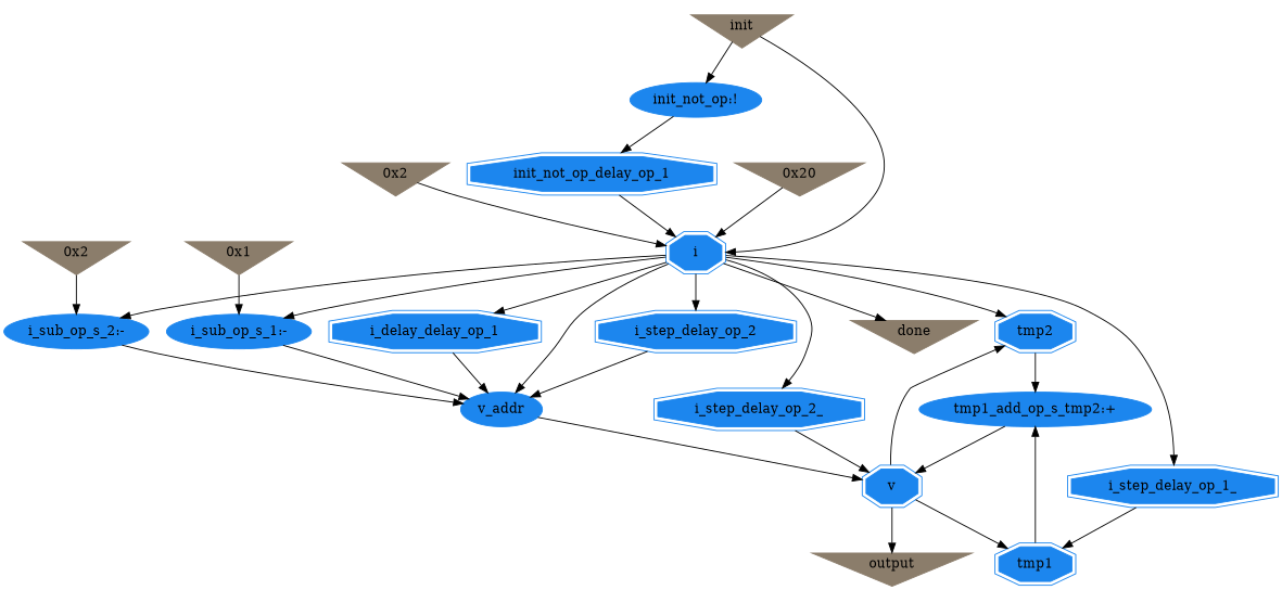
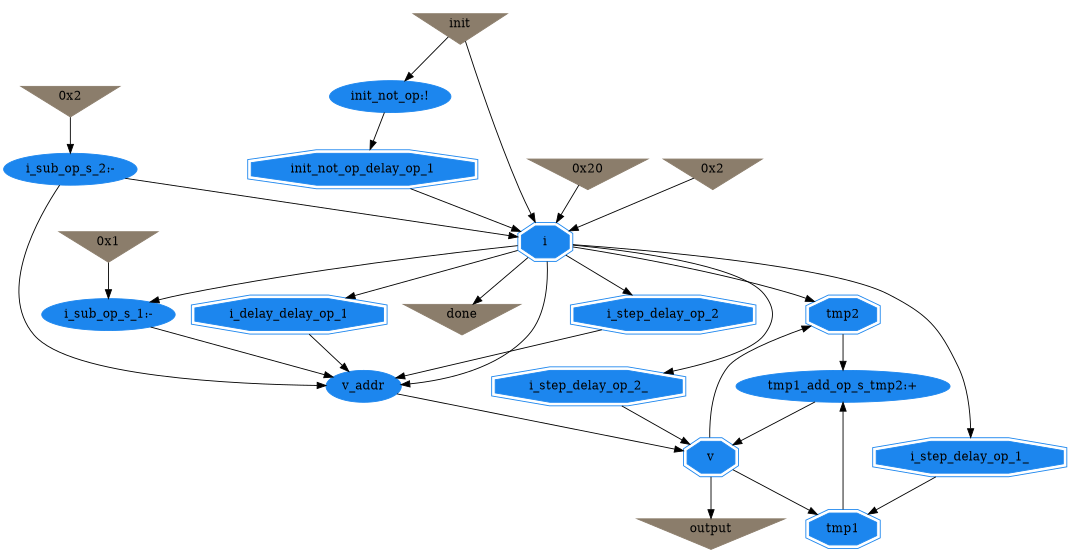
  digraph {
    node [color=dodgerblue2 shape=doubleoctagon style=filled]
    n1 [color=bisque4 label="0x2" shape=invtriangle]
    n2 [label=tmp2]
    n3 [label="i_sub_op_s_2:-" shape=ellipse]
    n4 [label="tmp1_add_op_s_tmp2:+" shape=ellipse]
    n5 [label=init_not_op_delay_op_1]
    n6 [label="i_sub_op_s_1:-" shape=ellipse]
    n7 [color=bisque4 label=output shape=invtriangle]
    n8 [label=i_delay_delay_op_1]
    n9 [color=bisque4 label="0x2" shape=invtriangle]
    n10 [color=bisque4 label="0x1" shape=invtriangle]
    n11 [color=bisque4 label="0x20" shape=invtriangle]
    n12 [color=bisque4 label=done shape=invtriangle]
    n13 [label=v]
    n14 [color=bisque4 label=init shape=invtriangle]
    n15 [label=v_addr shape=ellipse]
    n16 [label=i]
    n17 [label="init_not_op:!" shape=ellipse]
    n18 [label=tmp1]
    n19 [label=i_step_delay_op_2_]
    n20 [label=i_step_delay_op_1_]
    n21 [label=i_step_delay_op_2]
    subgraph sub_1 {
      n1
      n2
      n3
      n4
      n5
      n6
      n7
      n8
      n9
      n10
      n11
      n12
      n13
      n14
      n15
      n16
      n17
      n18
      n19
      n20
      n21
    }
    n1 -> n16
    n2 -> n4
    n3 -> n15
    n4 -> n13
    n5 -> n16
    n6 -> n15
    n8 -> n15
    n9 -> n3
    n10 -> n6
    n11 -> n16
    n13 -> n2
    n13 -> n7
    n13 -> n18
    n14 -> n16
    n14 -> n17
    n15 -> n13
    n16 -> n2
-   n16 -> n3
+   n3 -> n16
    n16 -> n6
    n16 -> n8
    n16 -> n12
    n16 -> n15
    n16 -> n19
    n16 -> n20
    n16 -> n21
    n17 -> n5
    n18 -> n4
    n19 -> n13
    n20 -> n18
    n21 -> n15
  }
